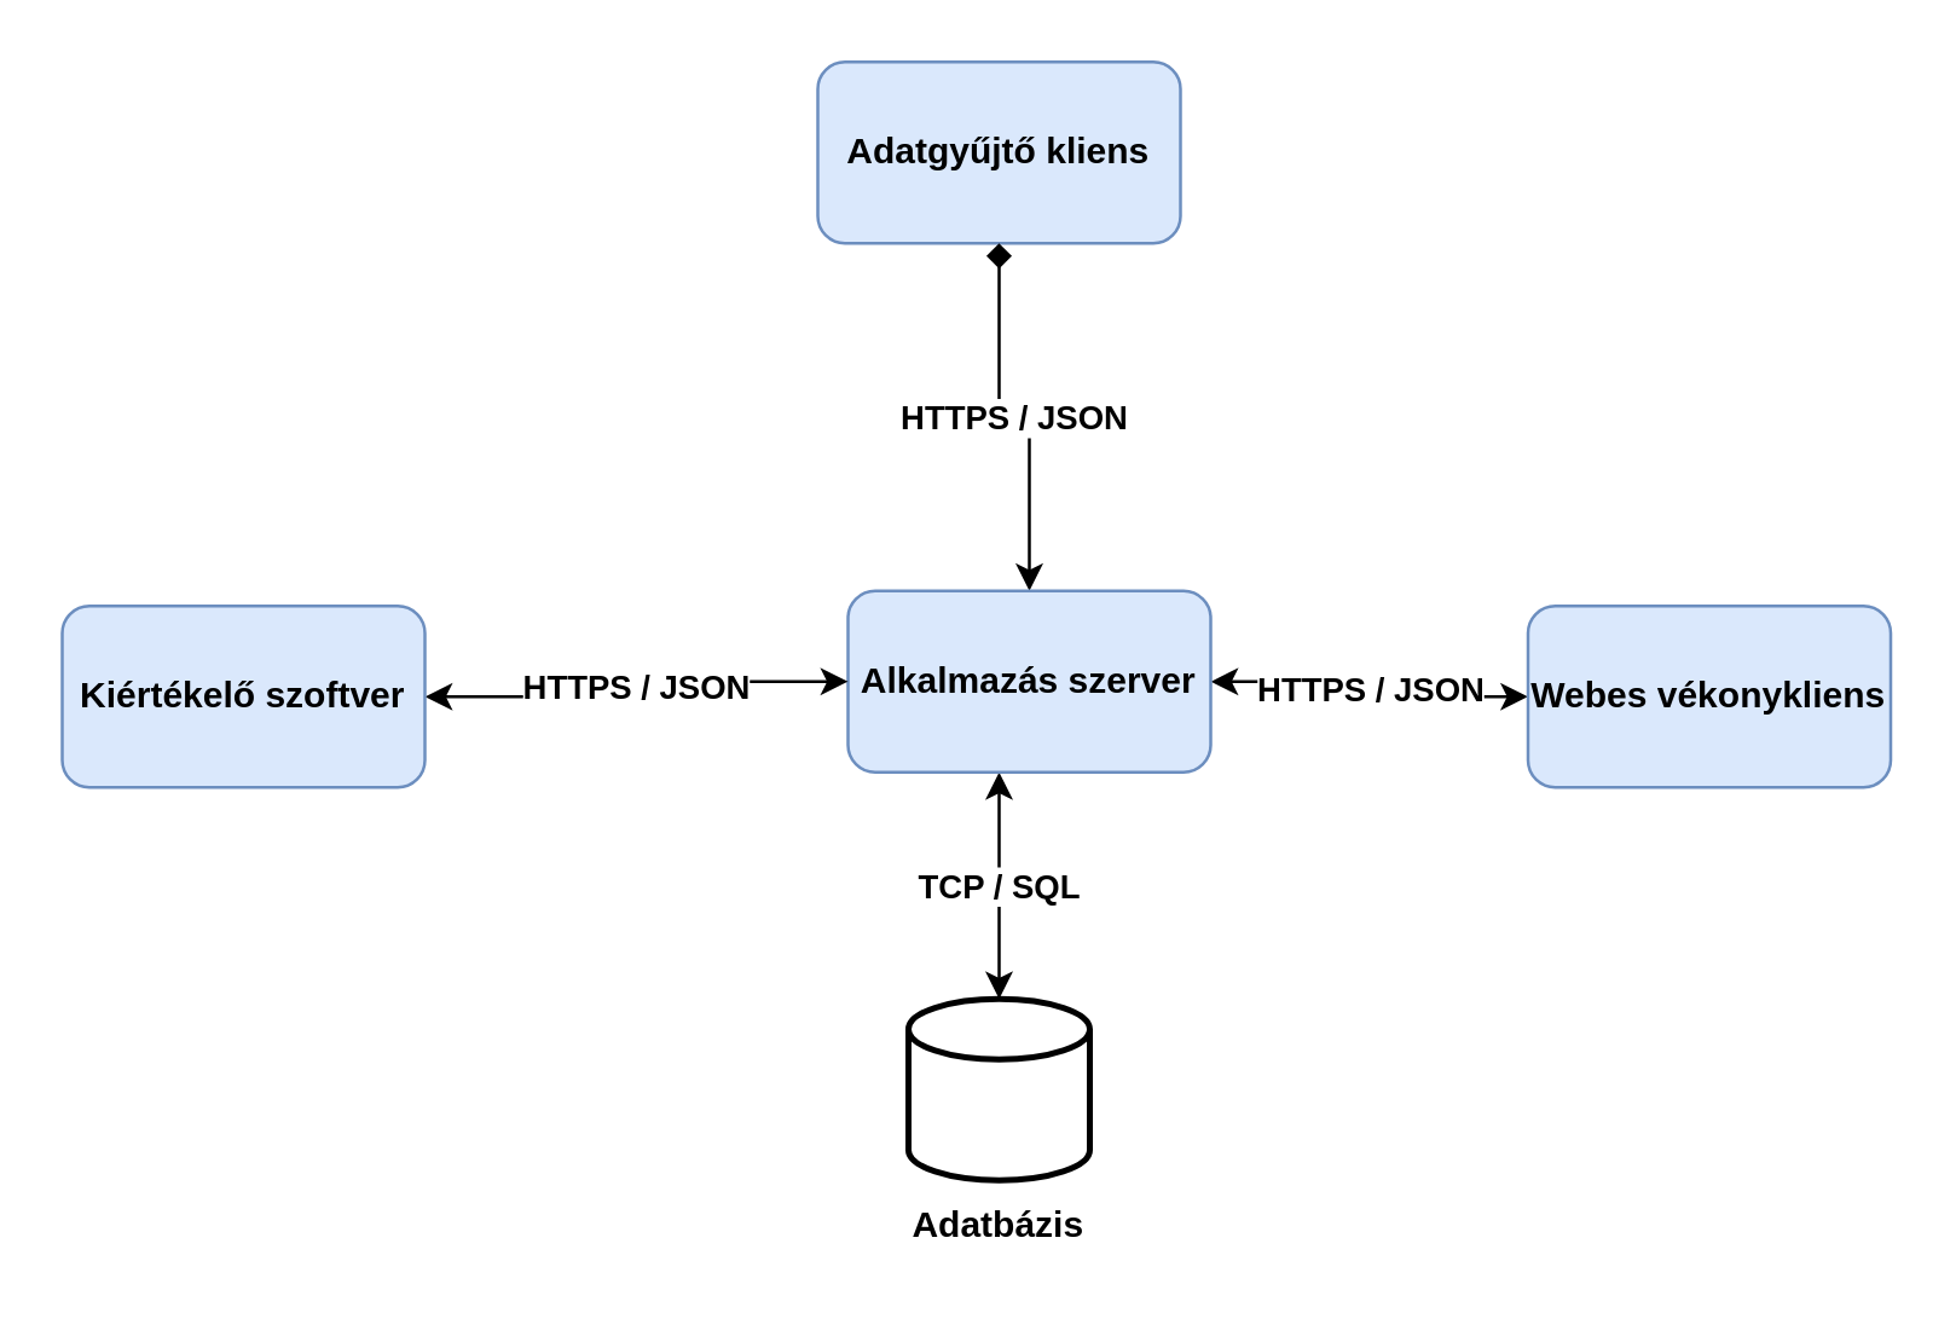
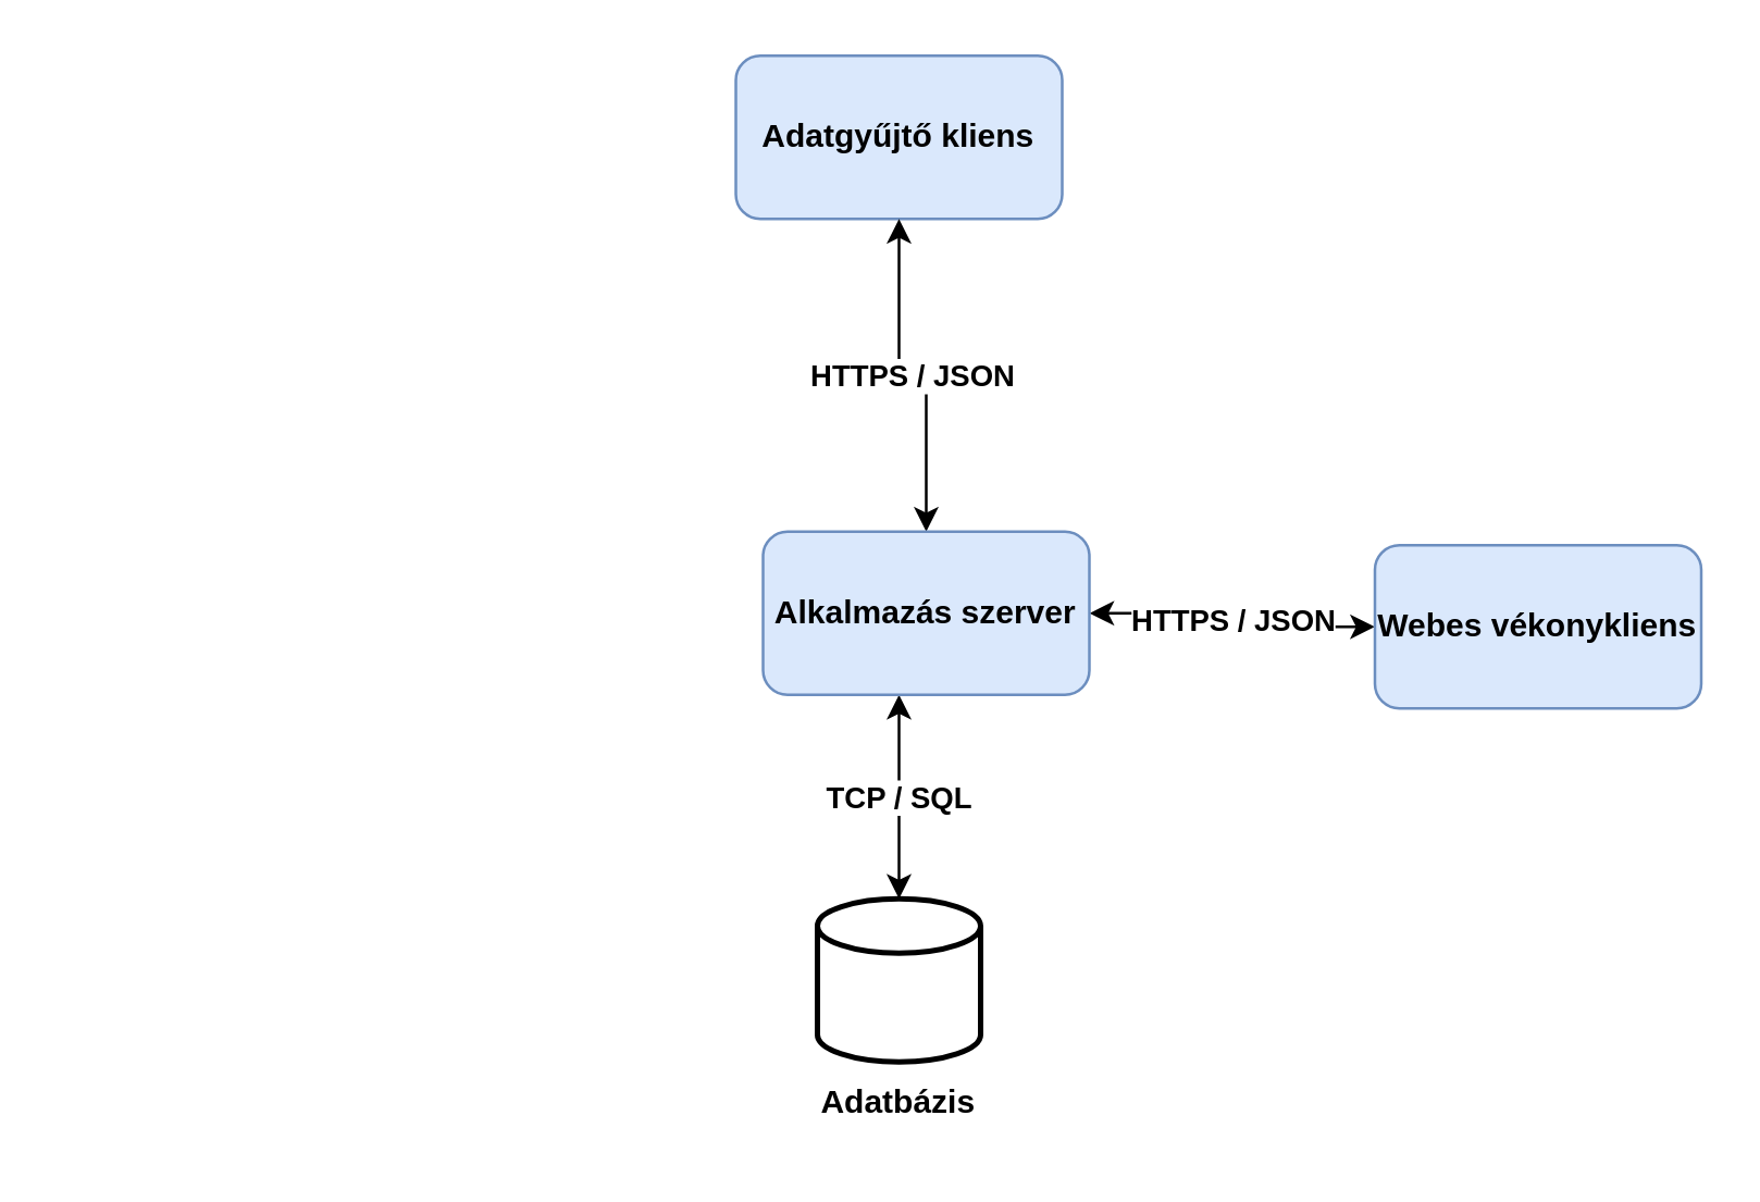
  <mxCell id="0" />
  <mxCell id="1" parent="0" />
  <mxCell id="2" value="&lt;b&gt;Adatgyűjtő kliens&lt;/b&gt;" style="rounded=1;whiteSpace=wrap;html=1;fillColor=#dae8fc;strokeColor=#6c8ebf;" vertex="1" parent="1"><mxGeometry x="270" width="120" height="60" as="geometry" y="20" /></mxCell>
  <mxCell id="3" value="&lt;b&gt;HTTPS / JSON&lt;/b&gt;" style="edgeStyle=orthogonalEdgeStyle;rounded=0;orthogonalLoop=1;jettySize=auto;html=1;entryX=0;entryY=0.5;entryDx=0;entryDy=0;startArrow=classic;startFill=1;" edge="1" parent="1" source="6" target="7"><mxGeometry relative="1" as="geometry" /></mxCell>
- <mxCell id="4" value="&lt;b&gt;HTTPS / JSON&lt;/b&gt;" style="edgeStyle=orthogonalEdgeStyle;rounded=0;orthogonalLoop=1;jettySize=auto;html=1;entryX=0.5;entryY=1;entryDx=0;entryDy=0;startArrow=classic;startFill=1;endArrow=diamond;" edge="1" parent="1" source="6" target="2"><mxGeometry relative="1" as="geometry" /></mxCell>
+ <mxCell id="4" value="&lt;b&gt;HTTPS / JSON&lt;/b&gt;" style="edgeStyle=orthogonalEdgeStyle;rounded=0;orthogonalLoop=1;jettySize=auto;html=1;entryX=0.5;entryY=1;entryDx=0;entryDy=0;startArrow=classic;startFill=1;" edge="1" parent="1" source="6" target="2"><mxGeometry relative="1" as="geometry" /></mxCell>
  <mxCell id="5" value="&lt;b&gt;TCP / SQL&lt;/b&gt;" style="edgeStyle=orthogonalEdgeStyle;rounded=0;orthogonalLoop=1;jettySize=auto;html=1;entryX=0.5;entryY=0;entryDx=0;entryDy=0;entryPerimeter=0;startArrow=classic;startFill=1;" edge="1" parent="1" source="6" target="8"><mxGeometry relative="1" as="geometry"><Array as="points"><mxPoint x="330" y="300" /><mxPoint x="330" y="300" /></Array></mxGeometry></mxCell>
  <mxCell id="6" value="&lt;b&gt;Alkalmazás szerver&lt;/b&gt;" style="rounded=1;whiteSpace=wrap;html=1;fillColor=#dae8fc;strokeColor=#6c8ebf;" vertex="1" parent="1"><mxGeometry x="280" y="195" width="120" height="60" as="geometry" /></mxCell>
  <mxCell id="7" value="&lt;b&gt;Webes vékonykliens&lt;/b&gt;" style="rounded=1;whiteSpace=wrap;html=1;fillColor=#dae8fc;strokeColor=#6c8ebf;" vertex="1" parent="1"><mxGeometry x="505" y="200" width="120" height="60" as="geometry" /></mxCell>
  <mxCell id="8" value="" style="strokeWidth=2;html=1;shape=mxgraph.flowchart.database;whiteSpace=wrap;" vertex="1" parent="1"><mxGeometry x="300" y="330" width="60" height="60" as="geometry" /></mxCell>
  <mxCell id="9" value="&lt;b&gt;Adatbázis&lt;/b&gt;" style="text;html=1;strokeColor=none;fillColor=none;align=center;verticalAlign=middle;whiteSpace=wrap;rounded=0;" vertex="1" parent="1"><mxGeometry x="300" y="390" width="60" height="30" as="geometry" /></mxCell>
- <mxCell id="10" value="&lt;b&gt;HTTPS / JSON&lt;/b&gt;" style="edgeStyle=orthogonalEdgeStyle;rounded=0;orthogonalLoop=1;jettySize=auto;html=1;entryX=0;entryY=0.5;entryDx=0;entryDy=0;startArrow=classic;startFill=1;" edge="1" parent="1" source="11" target="6"><mxGeometry relative="1" as="geometry" /></mxCell>
- <mxCell id="11" value="&lt;b&gt;Kiértékelő szoftver&lt;/b&gt;" style="rounded=1;whiteSpace=wrap;html=1;fillColor=#dae8fc;strokeColor=#6c8ebf;" vertex="1" parent="1"><mxGeometry y="200" width="120" height="60" as="geometry" x="20" /></mxCell>
